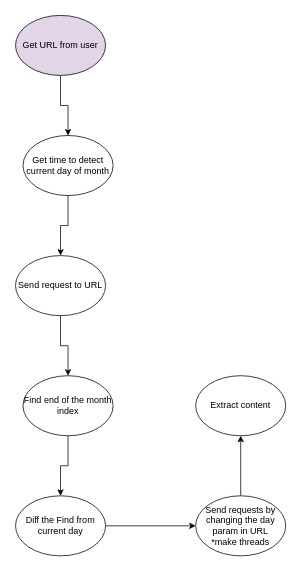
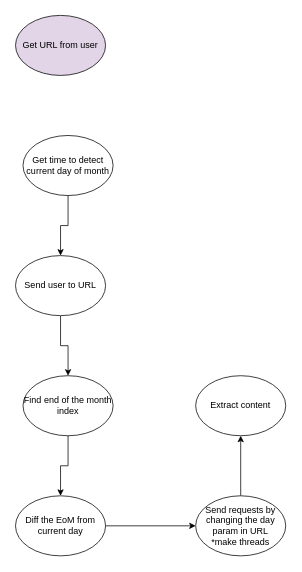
  <mxCell id="0" />
  <mxCell id="1" parent="0" />
- <mxCell id="2" style="edgeStyle=orthogonalEdgeStyle;rounded=0;orthogonalLoop=1;jettySize=auto;html=1;" edge="1" parent="1" source="3" target="5"><mxGeometry relative="1" as="geometry" /></mxCell>
  <mxCell id="3" value="Get URL from user" style="ellipse;whiteSpace=wrap;html=1;fillColor=#e1d5e7;" vertex="1" parent="1"><mxGeometry x="20" y="20" width="120" height="80" as="geometry" /></mxCell>
  <mxCell id="4" style="edgeStyle=orthogonalEdgeStyle;rounded=0;orthogonalLoop=1;jettySize=auto;html=1;" edge="1" parent="1" source="5" target="7"><mxGeometry relative="1" as="geometry" /></mxCell>
  <mxCell id="5" value="Get time to detect current day of month" style="ellipse;whiteSpace=wrap;html=1;" vertex="1" parent="1"><mxGeometry x="30" y="180" width="120" height="80" as="geometry" /></mxCell>
  <mxCell id="6" style="edgeStyle=orthogonalEdgeStyle;rounded=0;orthogonalLoop=1;jettySize=auto;html=1;entryX=0.5;entryY=0;entryDx=0;entryDy=0;" edge="1" parent="1" source="7" target="9"><mxGeometry relative="1" as="geometry" /></mxCell>
- <mxCell id="7" value="Send request to URL" style="ellipse;whiteSpace=wrap;html=1;" vertex="1" parent="1"><mxGeometry x="20" y="340" width="120" height="80" as="geometry" /></mxCell>
+ <mxCell id="7" value="Send user to URL" style="ellipse;whiteSpace=wrap;html=1;" vertex="1" parent="1"><mxGeometry x="20" y="340" width="120" height="80" as="geometry" /></mxCell>
  <mxCell id="8" style="edgeStyle=orthogonalEdgeStyle;rounded=0;orthogonalLoop=1;jettySize=auto;html=1;" edge="1" parent="1" source="9" target="11"><mxGeometry relative="1" as="geometry" /></mxCell>
  <mxCell id="9" value="Find end of the month index" style="ellipse;whiteSpace=wrap;html=1;" vertex="1" parent="1"><mxGeometry x="30" y="500" width="120" height="80" as="geometry" /></mxCell>
  <mxCell id="10" style="edgeStyle=orthogonalEdgeStyle;rounded=0;orthogonalLoop=1;jettySize=auto;html=1;entryX=0;entryY=0.5;entryDx=0;entryDy=0;" edge="1" parent="1" source="11" target="13"><mxGeometry relative="1" as="geometry" /></mxCell>
- <mxCell id="11" value="Diff the Find from current day" style="ellipse;whiteSpace=wrap;html=1;" vertex="1" parent="1"><mxGeometry x="20" y="660" width="120" height="80" as="geometry" /></mxCell>
+ <mxCell id="11" value="Diff the EoM from current day" style="ellipse;whiteSpace=wrap;html=1;" vertex="1" parent="1"><mxGeometry x="20" y="660" width="120" height="80" as="geometry" /></mxCell>
  <mxCell id="12" style="edgeStyle=orthogonalEdgeStyle;rounded=0;orthogonalLoop=1;jettySize=auto;html=1;entryX=0.5;entryY=1;entryDx=0;entryDy=0;" edge="1" parent="1" source="13" target="14"><mxGeometry relative="1" as="geometry" /></mxCell>
  <mxCell id="13" value="Send requests by changing the day param in URL&lt;br&gt;*make threads" style="ellipse;whiteSpace=wrap;html=1;" vertex="1" parent="1"><mxGeometry x="260" y="660" width="120" height="80" as="geometry" /></mxCell>
  <mxCell id="14" value="Extract content" style="ellipse;whiteSpace=wrap;html=1;" vertex="1" parent="1"><mxGeometry x="260" y="500" width="120" height="80" as="geometry" /></mxCell>
